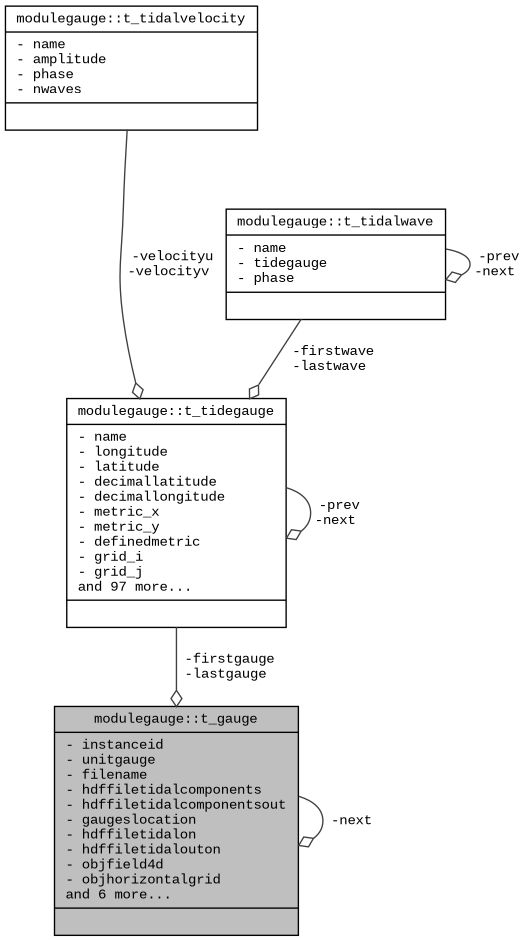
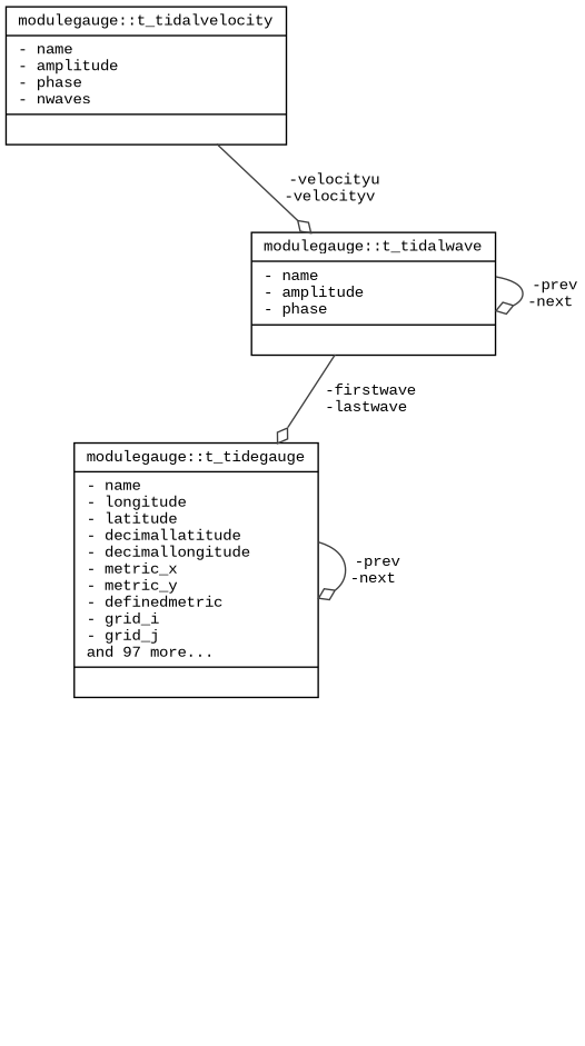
  digraph {
    fontname="Liberation Mono"
    node [color=black fillcolor=white fontname="Liberation Mono" fontsize=10 shape=record style=filled]
    edge [arrowhead=odiamond color=grey25 fontname="Liberation Mono" fontsize=10 labelfontname=Helvetica labelfontsize=10 style=solid]
-   n1 [fillcolor=grey75 fontcolor=black height=0.2 label="{modulegauge::t_gauge\n|- instanceid\l- unitgauge\l- filename\l- hdffiletidalcomponents\l- hdffiletidalcomponentsout\l- gaugeslocation\l- hdffiletidalon\l- hdffiletidalouton\l- objfield4d\l- objhorizontalgrid\land 6 more...\l|}" width=0.4]
    n2 [height=0.2 label="{modulegauge::t_tidegauge\n|- name\l- longitude\l- latitude\l- decimallatitude\l- decimallongitude\l- metric_x\l- metric_y\l- definedmetric\l- grid_i\l- grid_j\land 97 more...\l|}" width=0.4]
-   n3 [height=0.2 label="{modulegauge::t_tidalwave\n|- name\l- tidegauge\l- phase\l|}" width=0.4]
+   n3 [height=0.2 label="{modulegauge::t_tidalwave\n|- name\l- amplitude\l- phase\l|}" width=0.4]
    n4 [height=0.2 label="{modulegauge::t_tidalvelocity\n|- name\l- amplitude\l- phase\l- nwaves\l|}" width=0.4]
-   n1 -> n1 [label=" -next"]
-   n2 -> n1 [label=" -firstgauge\n-lastgauge"]
    n2 -> n2 [label=" -prev\n-next"]
    n3 -> n2 [label=" -firstwave\n-lastwave"]
    n3 -> n3 [label=" -prev\n-next"]
-   n4 -> n2 [label=" -velocityu\n-velocityv"]
+   n4 -> n3 [label=" -velocityu\n-velocityv"]
  }
